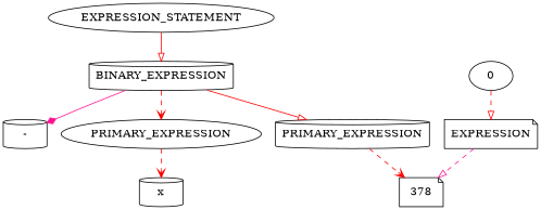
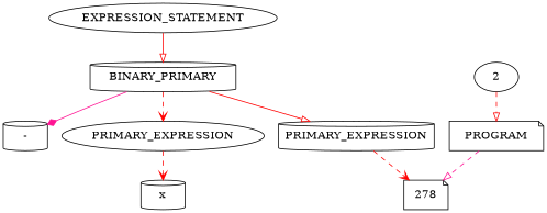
  digraph {
    node [shape=cylinder]
    edge [arrowhead=onormal color=red style=dashed]
-   n1 [label=EXPRESSION shape=note]
-   n2 [label=378 shape=note]
+   n1 [label=PROGRAM shape=note]
+   n2 [label=278 shape=note]
    n3 [label=EXPRESSION_STATEMENT shape=ellipse]
-   n4 [label=BINARY_EXPRESSION]
-   0 [shape=ellipse]
+   n4 [label=BINARY_PRIMARY]
+   0 [shape=ellipse label=2]
    n6 [label="-"]
    n7 [label=PRIMARY_EXPRESSION shape=ellipse]
    n8 [label=PRIMARY_EXPRESSION]
    n9 [label=x]
    n1 -> n2 [color=deeppink]
    n3 -> n4 [style=solid]
    n4 -> n6 [arrowhead=diamond color=deeppink style=solid]
    n4 -> n7 [arrowhead=vee]
    n4 -> n8 [style=solid]
    0 -> n1
    n7 -> n9 [arrowhead=vee]
    n8 -> n2 [arrowhead=vee]
  }
